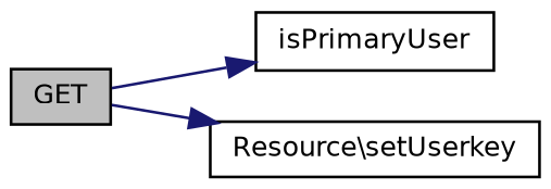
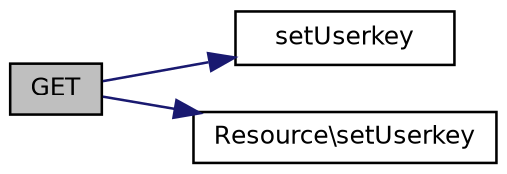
  digraph {
    rankdir=LR
    node [color=black fillcolor=white fontname=Helvetica fontsize=10 shape=record style=filled]
    edge [color=midnightblue fontname=Helvetica fontsize=10 labelfontname=Helvetica labelfontsize=10 style=solid]
    n1 [fillcolor=grey75 fontcolor=black height=0.2 label=GET width=0.4]
-   n2 [height=0.2 label=isPrimaryUser width=0.4]
+   n2 [height=0.2 label=setUserkey width=0.4]
    n3 [height=0.2 label="Resource\\setUserkey" width=0.4]
    n1 -> n2
    n1 -> n3
  }
